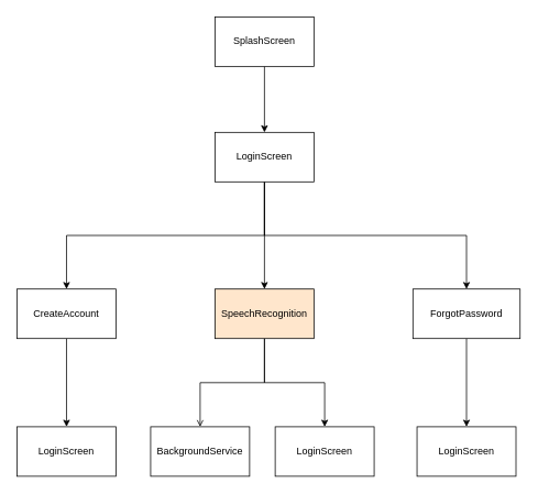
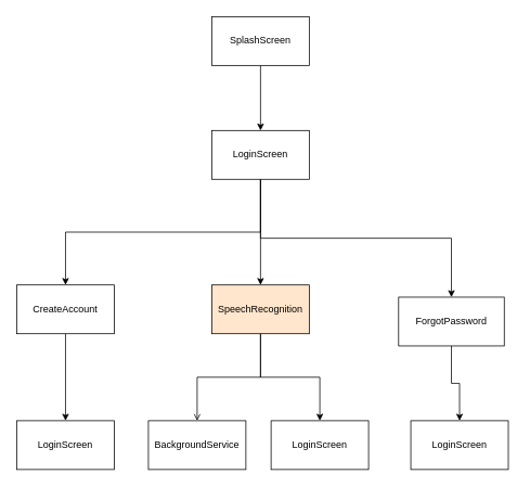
  <mxCell id="0" />
  <mxCell id="1" parent="0" />
  <mxCell id="2" style="edgeStyle=orthogonalEdgeStyle;rounded=0;orthogonalLoop=1;jettySize=auto;html=1;exitX=0.5;exitY=1;exitDx=0;exitDy=0;entryX=0.5;entryY=0;entryDx=0;entryDy=0;" edge="1" parent="1" source="5" target="7"><mxGeometry relative="1" as="geometry" /></mxCell>
  <mxCell id="3" style="edgeStyle=orthogonalEdgeStyle;rounded=0;orthogonalLoop=1;jettySize=auto;html=1;exitX=0.5;exitY=1;exitDx=0;exitDy=0;entryX=0.5;entryY=0;entryDx=0;entryDy=0;" edge="1" parent="1" source="5" target="10"><mxGeometry relative="1" as="geometry" /></mxCell>
  <mxCell id="4" style="edgeStyle=orthogonalEdgeStyle;rounded=0;orthogonalLoop=1;jettySize=auto;html=1;exitX=0.5;exitY=1;exitDx=0;exitDy=0;entryX=0.5;entryY=0;entryDx=0;entryDy=0;" edge="1" parent="1" source="5" target="12"><mxGeometry relative="1" as="geometry" /></mxCell>
  <mxCell id="5" value="LoginScreen" style="rounded=0;whiteSpace=wrap;html=1;" vertex="1" parent="1"><mxGeometry x="260" y="160" width="120" height="60" as="geometry" /></mxCell>
  <mxCell id="6" value="" style="edgeStyle=orthogonalEdgeStyle;rounded=0;orthogonalLoop=1;jettySize=auto;html=1;" edge="1" parent="1" source="7" target="17"><mxGeometry relative="1" as="geometry" /></mxCell>
  <mxCell id="7" value="CreateAccount" style="rounded=0;whiteSpace=wrap;html=1;" vertex="1" parent="1"><mxGeometry x="20" y="350" width="120" height="60" as="geometry" /></mxCell>
  <mxCell id="8" value="" style="edgeStyle=orthogonalEdgeStyle;rounded=0;orthogonalLoop=1;jettySize=auto;html=1;endArrow=open;" edge="1" parent="1" source="10" target="13"><mxGeometry relative="1" as="geometry" /></mxCell>
  <mxCell id="9" style="edgeStyle=orthogonalEdgeStyle;rounded=0;orthogonalLoop=1;jettySize=auto;html=1;exitX=0.5;exitY=1;exitDx=0;exitDy=0;entryX=0.5;entryY=0;entryDx=0;entryDy=0;" edge="1" parent="1" source="10" target="18"><mxGeometry relative="1" as="geometry" /></mxCell>
  <mxCell id="10" value="SpeechRecognition" style="rounded=0;whiteSpace=wrap;html=1;fillColor=#ffe6cc;" vertex="1" parent="1"><mxGeometry x="260" y="350" width="120" height="60" as="geometry" /></mxCell>
  <mxCell id="11" value="" style="edgeStyle=orthogonalEdgeStyle;rounded=0;orthogonalLoop=1;jettySize=auto;html=1;" edge="1" parent="1" source="12" target="16"><mxGeometry relative="1" as="geometry" /></mxCell>
- <mxCell id="12" value="ForgotPassword" style="rounded=0;whiteSpace=wrap;html=1;" vertex="1" parent="1"><mxGeometry x="500" y="350" width="130" height="60" as="geometry" /></mxCell>
+ <mxCell id="12" value="ForgotPassword" style="rounded=0;whiteSpace=wrap;html=1;" vertex="1" parent="1"><mxGeometry x="490" y="365" width="130" height="60" as="geometry" /></mxCell>
  <mxCell id="13" value="BackgroundService" style="rounded=0;whiteSpace=wrap;html=1;" vertex="1" parent="1"><mxGeometry x="182" y="517" width="120" height="60" as="geometry" /></mxCell>
  <mxCell id="14" style="edgeStyle=orthogonalEdgeStyle;rounded=0;orthogonalLoop=1;jettySize=auto;html=1;exitX=0.5;exitY=1;exitDx=0;exitDy=0;entryX=0.5;entryY=0;entryDx=0;entryDy=0;" edge="1" parent="1" source="15" target="5"><mxGeometry relative="1" as="geometry" /></mxCell>
  <mxCell id="15" value="SplashScreen" style="rounded=0;whiteSpace=wrap;html=1;" vertex="1" parent="1"><mxGeometry x="260" y="20" width="120" height="60" as="geometry" /></mxCell>
  <mxCell id="16" value="LoginScreen" style="rounded=0;whiteSpace=wrap;html=1;" vertex="1" parent="1"><mxGeometry x="505" y="517" width="120" height="60" as="geometry" /></mxCell>
  <mxCell id="17" value="LoginScreen" style="rounded=0;whiteSpace=wrap;html=1;" vertex="1" parent="1"><mxGeometry x="20" y="517" width="120" height="60" as="geometry" /></mxCell>
  <mxCell id="18" value="LoginScreen" style="rounded=0;whiteSpace=wrap;html=1;" vertex="1" parent="1"><mxGeometry x="333" y="517" width="120" height="60" as="geometry" /></mxCell>
